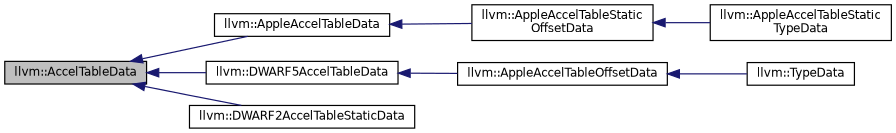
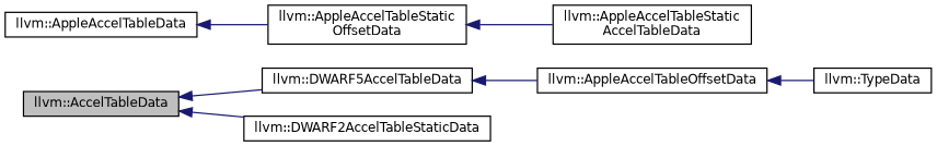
  digraph {
    rankdir=LR
    node [color=black fontname=Helvetica fontsize=10 shape=box]
    edge [color=midnightblue dir=back fontname=Helvetica fontsize=10 labelfontname=Helvetica labelfontsize=10 style=solid]
    n1 [fillcolor=grey75 fontcolor=black height=0.2 label="llvm::AccelTableData" style=filled width=0.4]
    n2 [height=0.2 label="llvm::AppleAccelTableData" width=0.4]
    n3 [height=0.2 label="llvm::DWARF5AccelTableData" width=0.4]
    n4 [height=0.2 label="llvm::DWARF2AccelTableStaticData" width=0.4]
    n5 [height=0.2 label="llvm::AppleAccelTableStatic\lOffsetData" width=0.4]
    n6 [height=0.2 label="llvm::AppleAccelTableOffsetData" width=0.4]
    n7 [height=0.2 label="llvm::TypeData" width=0.4]
-   n8 [height=0.2 label="llvm::AppleAccelTableStatic\lTypeData" width=0.4]
-   n1 -> n2
+   n8 [height=0.2 label="llvm::AppleAccelTableStatic\lAccelTableData" width=0.4]
    n1 -> n3
    n1 -> n4
    n2 -> n5
    n3 -> n6
    n5 -> n8
    n6 -> n7
  }
